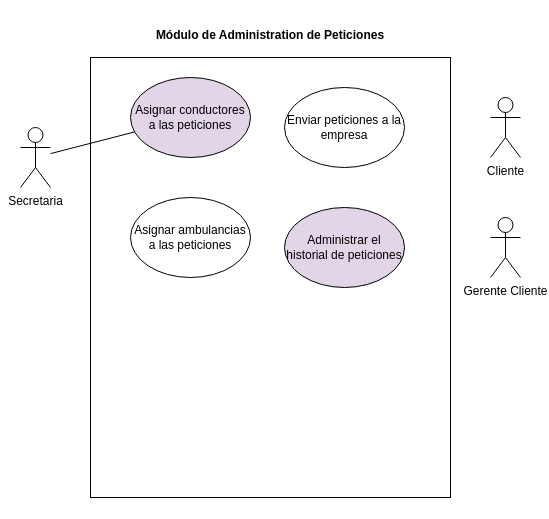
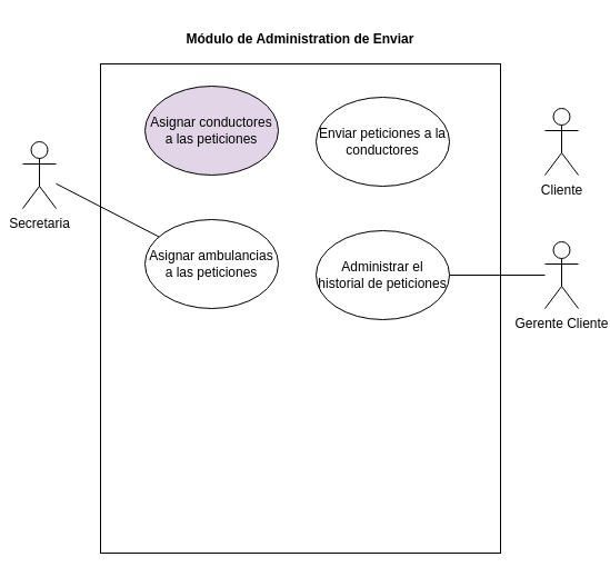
  <mxCell id="0" />
  <mxCell id="1" parent="0" />
  <mxCell id="2" value="" style="rounded=0;whiteSpace=wrap;html=1;" vertex="1" parent="1"><mxGeometry x="90" y="57" width="360" height="440" as="geometry" /></mxCell>
- <mxCell id="3" style="rounded=0;orthogonalLoop=1;jettySize=auto;html=1;endArrow=none;endFill=0;" edge="1" parent="1" source="5" target="7"><mxGeometry relative="1" as="geometry" /></mxCell>
+ <mxCell id="4" style="edgeStyle=none;rounded=0;orthogonalLoop=1;jettySize=auto;html=1;endArrow=none;endFill=0;" edge="1" parent="1" source="5" target="8"><mxGeometry relative="1" as="geometry" /></mxCell>
  <mxCell id="5" value="Secretaria" style="shape=umlActor;verticalLabelPosition=bottom;verticalAlign=top;html=1;outlineConnect=0;" vertex="1" parent="1"><mxGeometry x="20" y="127" width="30" height="60" as="geometry" /></mxCell>
- <mxCell id="6" value="&lt;b&gt;Módulo de Administration&amp;nbsp;de Peticiones&lt;/b&gt;" style="text;html=1;strokeColor=none;fillColor=none;align=center;verticalAlign=middle;whiteSpace=wrap;rounded=0;" vertex="1" parent="1"><mxGeometry x="150" y="20" width="240" height="30" as="geometry" /></mxCell>
+ <mxCell id="6" value="&lt;b&gt;Módulo de Administration&amp;nbsp;de Enviar&lt;/b&gt;" style="text;html=1;strokeColor=none;fillColor=none;align=center;verticalAlign=middle;whiteSpace=wrap;rounded=0;" vertex="1" parent="1"><mxGeometry x="150" y="20" width="240" height="30" as="geometry" /></mxCell>
  <mxCell id="7" value="Asignar conductores a las peticiones" style="ellipse;whiteSpace=wrap;html=1;fillColor=#e1d5e7;" vertex="1" parent="1"><mxGeometry x="130" y="77" width="120" height="80" as="geometry" /></mxCell>
  <mxCell id="8" value="Asignar ambulancias a las peticiones" style="ellipse;whiteSpace=wrap;html=1;" vertex="1" parent="1"><mxGeometry x="130" y="197" width="120" height="80" as="geometry" /></mxCell>
  <mxCell id="9" value="Cliente" style="shape=umlActor;verticalLabelPosition=bottom;verticalAlign=top;html=1;outlineConnect=0;" vertex="1" parent="1"><mxGeometry x="490" y="97" width="30" height="60" as="geometry" /></mxCell>
- <mxCell id="10" value="Enviar peticiones a la empresa" style="ellipse;whiteSpace=wrap;html=1;" vertex="1" parent="1"><mxGeometry x="284" y="87" width="120" height="80" as="geometry" /></mxCell>
+ <mxCell id="10" value="Enviar peticiones a la conductores" style="ellipse;whiteSpace=wrap;html=1;" vertex="1" parent="1"><mxGeometry x="284" y="87" width="120" height="80" as="geometry" /></mxCell>
+ <mxCell id="11" style="edgeStyle=none;rounded=0;orthogonalLoop=1;jettySize=auto;html=1;endArrow=none;endFill=0;" edge="1" parent="1" source="12" target="13"><mxGeometry relative="1" as="geometry" /></mxCell>
  <mxCell id="12" value="Gerente Cliente" style="shape=umlActor;verticalLabelPosition=bottom;verticalAlign=top;html=1;outlineConnect=0;" vertex="1" parent="1"><mxGeometry x="490" y="217" width="30" height="60" as="geometry" /></mxCell>
- <mxCell id="13" value="Administrar el historial de peticiones" style="ellipse;whiteSpace=wrap;html=1;fillColor=#e1d5e7;" vertex="1" parent="1"><mxGeometry x="284" y="207" width="120" height="80" as="geometry" /></mxCell>
+ <mxCell id="13" value="Administrar el historial de peticiones" style="ellipse;whiteSpace=wrap;html=1;" vertex="1" parent="1"><mxGeometry x="284" y="207" width="120" height="80" as="geometry" /></mxCell>
